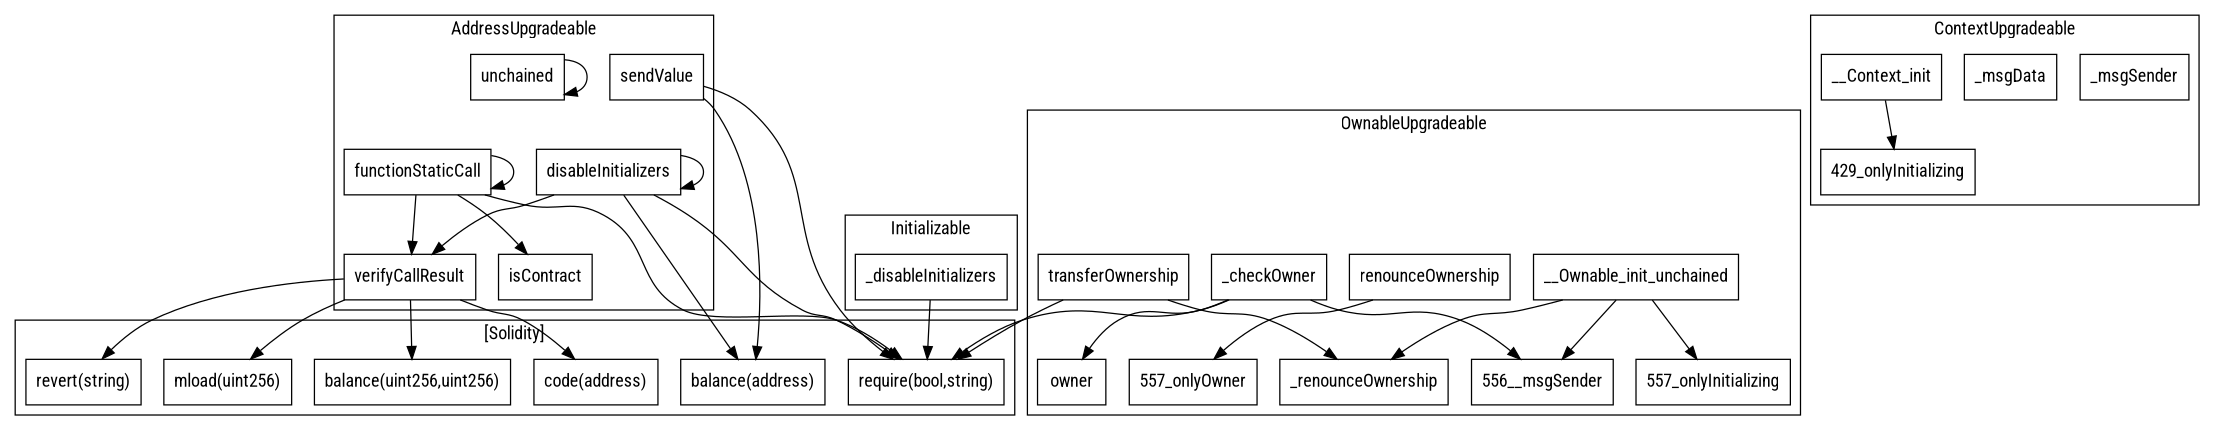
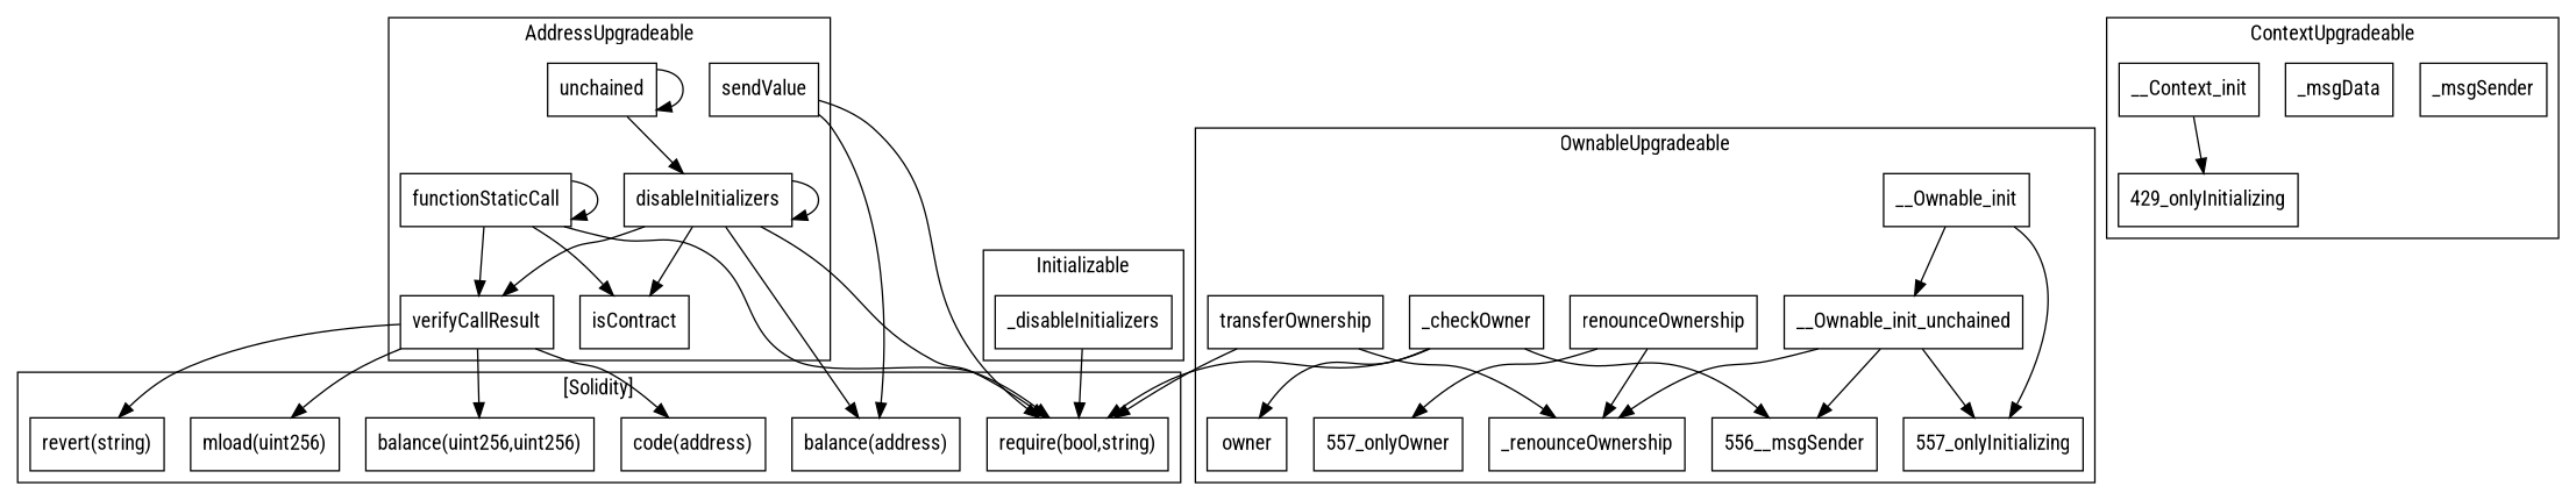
  strict digraph {
    fontname="Roboto Condensed"
    rankdir=TB
    node [fontname="Roboto Condensed" shape=box]
    edge [fontname="Roboto Condensed"]
    n1 [label=unchained]
    n2 [label=disableInitializers]
    n3 [label=functionStaticCall]
    n4 [label=verifyCallResult]
    n5 [label=isContract]
    n6 [label=sendValue]
    n7 [label=transferOwnership]
    n8 [label=_renounceOwnership]
    "557_onlyOwner"
    n10 [label=__Ownable_init_unchained]
    n11 [label="556__msgSender"]
    "557_onlyInitializing"
+   n13 [label=__Ownable_init]
    n14 [label=owner]
    n15 [label=renounceOwnership]
    n16 [label=_checkOwner]
    n17 [label=_disableInitializers]
    n18 [label=_msgSender]
    n19 [label=_msgData]
    "429_onlyInitializing"
    n21 [label=__Context_init]
    "require(bool,string)"
    "balance(address)"
    n24 [label="balance(uint256,uint256)"]
    "mload(uint256)"
    "revert(string)"
    "code(address)"
    subgraph cluster_1 {
      label=AddressUpgradeable
      n1
      n2
      n3
      n4
      n5
      n6
    }
    subgraph cluster_2 {
      label=OwnableUpgradeable
      n7
      n8
      "557_onlyOwner"
      n10
      n11
      "557_onlyInitializing"
+     n13
      n14
      n15
      n16
    }
    subgraph cluster_3 {
      label=Initializable
      n17
    }
    subgraph cluster_4 {
      label=ContextUpgradeable
      n18
      n19
      "429_onlyInitializing"
      n21
    }
    subgraph cluster_5 {
      label="[Solidity]"
      "require(bool,string)"
      "balance(address)"
      n24
      "mload(uint256)"
      "revert(string)"
      "code(address)"
    }
    n1 -> n1
+   n1 -> n2
    n2 -> n2
    n2 -> n4
+   n2 -> n5
    n2 -> "require(bool,string)"
    n2 -> "balance(address)"
    n3 -> n3
    n3 -> n4
    n3 -> n5
    n3 -> "require(bool,string)"
    n4 -> n24
    n4 -> "mload(uint256)"
    n4 -> "revert(string)"
    n4 -> "code(address)"
    n6 -> "require(bool,string)"
    n6 -> "balance(address)"
    n7 -> n8
    n7 -> "require(bool,string)"
    n10 -> n8
    n10 -> n11
    n10 -> "557_onlyInitializing"
+   n13 -> n10
+   n13 -> "557_onlyInitializing"
+   n15 -> n8
    n15 -> "557_onlyOwner"
    n16 -> n11
    n16 -> n14
    n16 -> "require(bool,string)"
    n17 -> "require(bool,string)"
    n21 -> "429_onlyInitializing"
  }
